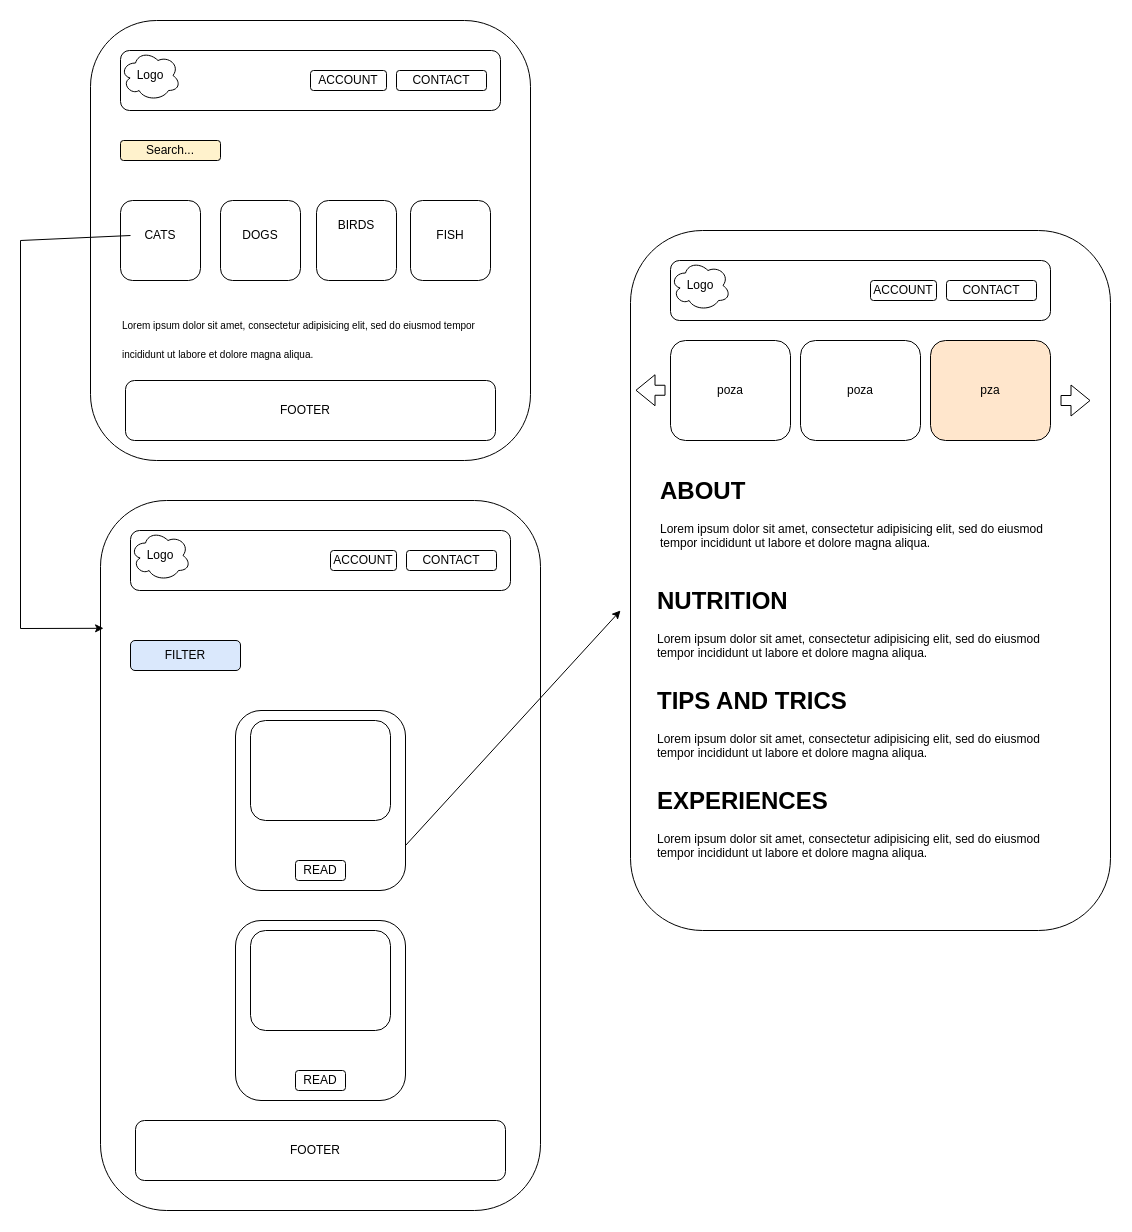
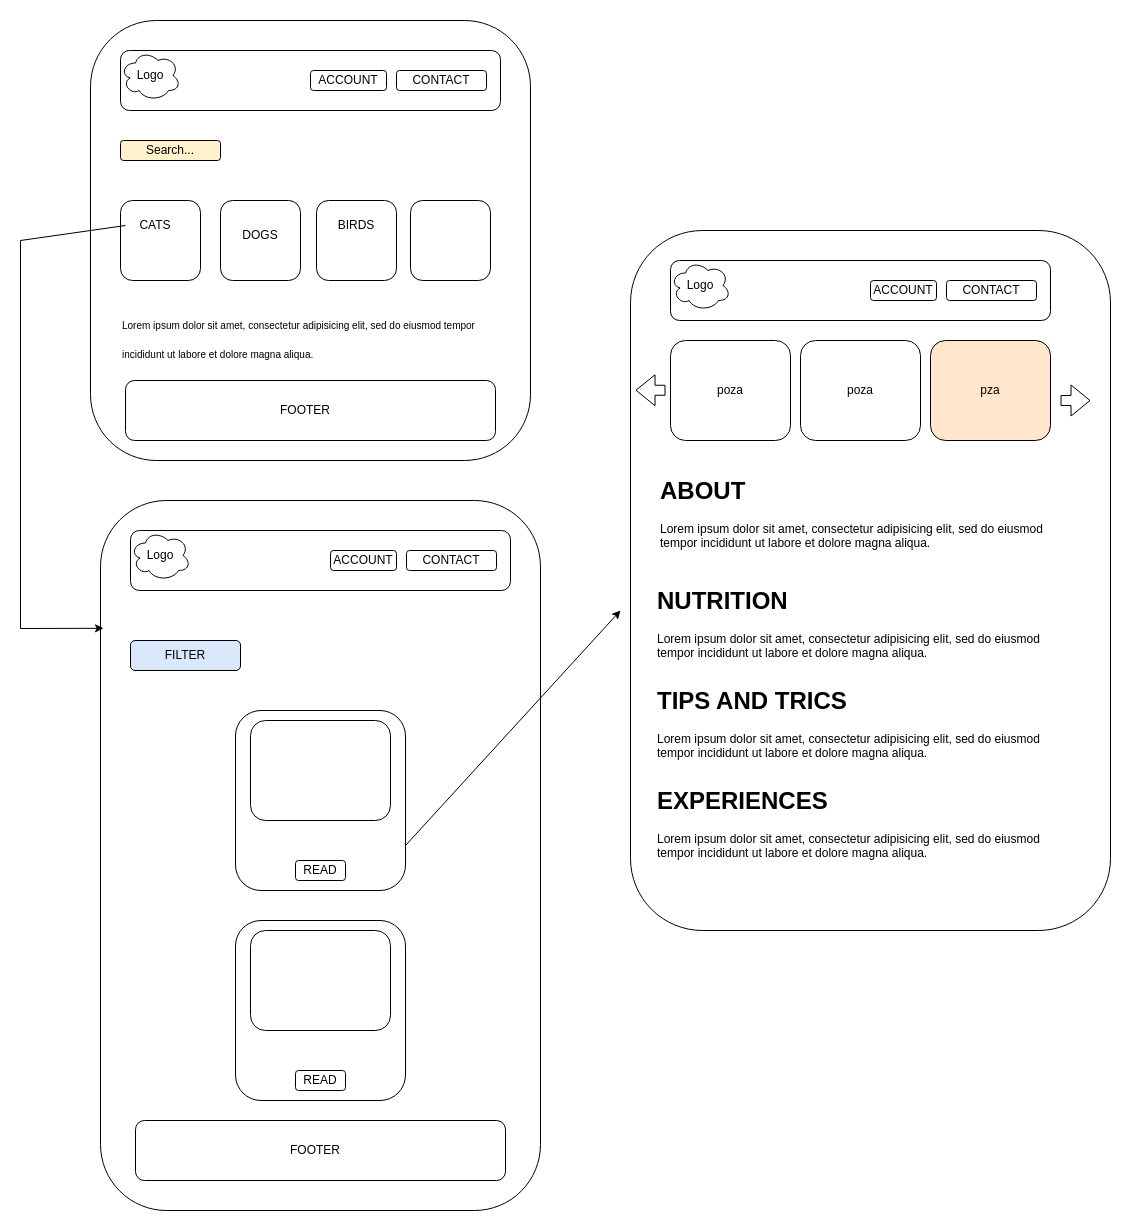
  <mxCell id="0" />
  <mxCell id="1" parent="0" />
  <mxCell id="2" value="" style="rounded=1;whiteSpace=wrap;html=1;" parent="1" vertex="1"><mxGeometry x="90" y="20" width="440" height="440" as="geometry" /></mxCell>
  <mxCell id="3" value="" style="rounded=1;whiteSpace=wrap;html=1;" parent="1" vertex="1"><mxGeometry x="120" y="50" width="380" height="60" as="geometry" /></mxCell>
  <mxCell id="4" value="CONTACT" style="rounded=1;whiteSpace=wrap;html=1;" parent="1" vertex="1"><mxGeometry x="396" y="70" width="90" height="20" as="geometry" /></mxCell>
  <mxCell id="5" value="Logo" style="ellipse;shape=cloud;whiteSpace=wrap;html=1;" parent="1" vertex="1"><mxGeometry x="120" y="50" width="60" height="50" as="geometry" /></mxCell>
  <mxCell id="6" value="ACCOUNT" style="rounded=1;whiteSpace=wrap;html=1;" parent="1" vertex="1"><mxGeometry x="310" y="70" width="76" height="20" as="geometry" /></mxCell>
  <mxCell id="7" value="" style="group" parent="1" vertex="1" connectable="0"><mxGeometry x="120" y="200" width="370" height="80" as="geometry" /></mxCell>
  <mxCell id="8" value="" style="rounded=1;whiteSpace=wrap;html=1;" parent="7" vertex="1"><mxGeometry width="80" height="80" as="geometry" /></mxCell>
  <mxCell id="9" value="" style="rounded=1;whiteSpace=wrap;html=1;" parent="7" vertex="1"><mxGeometry x="100" width="80" height="80" as="geometry" /></mxCell>
  <mxCell id="10" value="" style="rounded=1;whiteSpace=wrap;html=1;" parent="7" vertex="1"><mxGeometry x="196" width="80" height="80" as="geometry" /></mxCell>
  <mxCell id="11" value="" style="rounded=1;whiteSpace=wrap;html=1;" parent="7" vertex="1"><mxGeometry x="290" width="80" height="80" as="geometry" /></mxCell>
- <mxCell id="12" value="CATS" style="text;html=1;align=center;verticalAlign=middle;whiteSpace=wrap;rounded=0;" parent="7" vertex="1"><mxGeometry x="10" y="20" width="60" height="30" as="geometry" /></mxCell>
+ <mxCell id="12" value="CATS" style="text;html=1;align=center;verticalAlign=middle;whiteSpace=wrap;rounded=0;" parent="7" vertex="1"><mxGeometry x="5" y="10" width="60" height="30" as="geometry" /></mxCell>
  <mxCell id="13" value="DOGS&lt;span style=&quot;color: rgba(0, 0, 0, 0); font-family: monospace; font-size: 0px; text-align: start; text-wrap: nowrap;&quot;&gt;%3CmxGraphModel%3E%3Croot%3E%3CmxCell%20id%3D%220%22%2F%3E%3CmxCell%20id%3D%221%22%20parent%3D%220%22%2F%3E%3CmxCell%20id%3D%222%22%20value%3D%22CATS%22%20style%3D%22text%3Bhtml%3D1%3Balign%3Dcenter%3BverticalAlign%3Dmiddle%3BwhiteSpace%3Dwrap%3Brounded%3D0%3B%22%20vertex%3D%221%22%20parent%3D%221%22%3E%3CmxGeometry%20x%3D%22210%22%20y%3D%22180%22%20width%3D%2260%22%20height%3D%2230%22%20as%3D%22geometry%22%2F%3E%3C%2FmxCell%3E%3C%2Froot%3E%3C%2FmxGraphModel%3E&lt;/span&gt;" style="text;html=1;align=center;verticalAlign=middle;whiteSpace=wrap;rounded=0;" parent="7" vertex="1"><mxGeometry x="110" y="20" width="60" height="30" as="geometry" /></mxCell>
  <mxCell id="14" value="BIRDS" style="text;html=1;align=center;verticalAlign=middle;whiteSpace=wrap;rounded=0;" parent="7" vertex="1"><mxGeometry x="206" y="10" width="60" height="30" as="geometry" /></mxCell>
- <mxCell id="15" value="FISH" style="text;html=1;align=center;verticalAlign=middle;whiteSpace=wrap;rounded=0;" parent="7" vertex="1"><mxGeometry x="300" y="20" width="60" height="30" as="geometry" /></mxCell>
  <mxCell id="16" value="Search..." style="rounded=1;whiteSpace=wrap;html=1;fillColor=#fff2cc;" parent="1" vertex="1"><mxGeometry x="120" y="140" width="100" height="20" as="geometry" /></mxCell>
  <mxCell id="17" value="" style="rounded=1;whiteSpace=wrap;html=1;" parent="1" vertex="1"><mxGeometry x="100" y="500" width="440" height="710" as="geometry" /></mxCell>
  <mxCell id="18" value="" style="rounded=1;whiteSpace=wrap;html=1;" parent="1" vertex="1"><mxGeometry x="235" y="710" width="170" height="180" as="geometry" /></mxCell>
  <mxCell id="19" value="" style="rounded=1;whiteSpace=wrap;html=1;" parent="1" vertex="1"><mxGeometry x="235" y="920" width="170" height="180" as="geometry" /></mxCell>
  <mxCell id="20" value="FILTER" style="rounded=1;whiteSpace=wrap;html=1;fillColor=#dae8fc;" parent="1" vertex="1"><mxGeometry x="130" y="640" width="110" height="30" as="geometry" /></mxCell>
  <mxCell id="21" value="" style="rounded=1;whiteSpace=wrap;html=1;" parent="1" vertex="1"><mxGeometry x="250" y="720" width="140" height="100" as="geometry" /></mxCell>
  <mxCell id="22" value="" style="rounded=1;whiteSpace=wrap;html=1;" parent="1" vertex="1"><mxGeometry x="250" y="930" width="140" height="100" as="geometry" /></mxCell>
  <mxCell id="23" value="READ&lt;span style=&quot;color: rgba(0, 0, 0, 0); font-family: monospace; font-size: 0px; text-align: start; text-wrap: nowrap;&quot;&gt;%3CmxGraphModel%3E%3Croot%3E%3CmxCell%20id%3D%220%22%2F%3E%3CmxCell%20id%3D%221%22%20parent%3D%220%22%2F%3E%3CmxCell%20id%3D%222%22%20value%3D%22%22%20style%3D%22rounded%3D1%3BwhiteSpace%3Dwrap%3Bhtml%3D1%3B%22%20vertex%3D%221%22%20parent%3D%221%22%3E%3CmxGeometry%20x%3D%22330%22%20y%3D%22730%22%20width%3D%22140%22%20height%3D%22100%22%20as%3D%22geometry%22%2F%3E%3C%2FmxCell%3E%3C%2Froot%3E%3C%2FmxGraphModel%3E&lt;/span&gt;" style="rounded=1;whiteSpace=wrap;html=1;" parent="1" vertex="1"><mxGeometry x="295" y="860" width="50" height="20" as="geometry" /></mxCell>
  <mxCell id="24" value="READ&lt;span style=&quot;color: rgba(0, 0, 0, 0); font-family: monospace; font-size: 0px; text-align: start; text-wrap: nowrap;&quot;&gt;%3CmxGraphModel%3E%3Croot%3E%3CmxCell%20id%3D%220%22%2F%3E%3CmxCell%20id%3D%221%22%20parent%3D%220%22%2F%3E%3CmxCell%20id%3D%222%22%20value%3D%22%22%20style%3D%22rounded%3D1%3BwhiteSpace%3Dwrap%3Bhtml%3D1%3B%22%20vertex%3D%221%22%20parent%3D%221%22%3E%3CmxGeometry%20x%3D%22330%22%20y%3D%22730%22%20width%3D%22140%22%20height%3D%22100%22%20as%3D%22geometry%22%2F%3E%3C%2FmxCell%3E%3C%2Froot%3E%3C%2FmxGraphModel%3E&lt;/span&gt;" style="rounded=1;whiteSpace=wrap;html=1;" parent="1" vertex="1"><mxGeometry x="295" y="1070" width="50" height="20" as="geometry" /></mxCell>
  <mxCell id="25" value="" style="rounded=1;whiteSpace=wrap;html=1;" parent="1" vertex="1"><mxGeometry x="630" y="230" width="480" height="700" as="geometry" /></mxCell>
  <mxCell id="26" value="" style="group" parent="1" vertex="1" connectable="0"><mxGeometry x="670" y="340" width="380" height="100" as="geometry" /></mxCell>
  <mxCell id="27" value="poza" style="rounded=1;whiteSpace=wrap;html=1;" parent="26" vertex="1"><mxGeometry width="120" height="100" as="geometry" /></mxCell>
  <mxCell id="28" value="poza" style="rounded=1;whiteSpace=wrap;html=1;" parent="26" vertex="1"><mxGeometry x="130" width="120" height="100" as="geometry" /></mxCell>
  <mxCell id="29" value="pza" style="rounded=1;whiteSpace=wrap;html=1;fillColor=#ffe6cc;" parent="26" vertex="1"><mxGeometry x="260" width="120" height="100" as="geometry" /></mxCell>
  <mxCell id="30" value="" style="group" parent="1" vertex="1" connectable="0"><mxGeometry x="130" y="530" width="380" height="60" as="geometry" /></mxCell>
  <mxCell id="31" value="" style="rounded=1;whiteSpace=wrap;html=1;" parent="30" vertex="1"><mxGeometry width="380" height="60" as="geometry" /></mxCell>
  <mxCell id="32" value="CONTACT" style="rounded=1;whiteSpace=wrap;html=1;" parent="30" vertex="1"><mxGeometry x="276" y="20" width="90" height="20" as="geometry" /></mxCell>
  <mxCell id="33" value="Logo" style="ellipse;shape=cloud;whiteSpace=wrap;html=1;" parent="30" vertex="1"><mxGeometry width="60" height="50" as="geometry" /></mxCell>
  <mxCell id="34" value="ACCOUNT" style="rounded=1;whiteSpace=wrap;html=1;" parent="30" vertex="1"><mxGeometry x="200" y="20" width="66" height="20" as="geometry" /></mxCell>
  <mxCell id="35" value="" style="group" parent="1" vertex="1" connectable="0"><mxGeometry x="670" y="260" width="380" height="60" as="geometry" /></mxCell>
  <mxCell id="36" value="" style="rounded=1;whiteSpace=wrap;html=1;" parent="35" vertex="1"><mxGeometry width="380" height="60" as="geometry" /></mxCell>
  <mxCell id="37" value="CONTACT" style="rounded=1;whiteSpace=wrap;html=1;" parent="35" vertex="1"><mxGeometry x="276" y="20" width="90" height="20" as="geometry" /></mxCell>
  <mxCell id="38" value="Logo" style="ellipse;shape=cloud;whiteSpace=wrap;html=1;" parent="35" vertex="1"><mxGeometry width="60" height="50" as="geometry" /></mxCell>
  <mxCell id="39" value="ACCOUNT" style="rounded=1;whiteSpace=wrap;html=1;" parent="35" vertex="1"><mxGeometry x="200" y="20" width="66" height="20" as="geometry" /></mxCell>
  <mxCell id="40" value="&lt;h1 style=&quot;margin-top: 0px;&quot;&gt;ABOUT&lt;/h1&gt;&lt;p&gt;Lorem ipsum dolor sit amet, consectetur adipisicing elit, sed do eiusmod tempor incididunt ut labore et dolore magna aliqua.&lt;/p&gt;" style="text;html=1;whiteSpace=wrap;overflow=hidden;rounded=0;" parent="1" vertex="1"><mxGeometry x="657.5" y="470" width="410" height="120" as="geometry" /></mxCell>
  <mxCell id="41" value="&lt;h1 style=&quot;margin-top: 0px;&quot;&gt;NUTRITION&lt;/h1&gt;&lt;p&gt;Lorem ipsum dolor sit amet, consectetur adipisicing elit, sed do eiusmod tempor incididunt ut labore et dolore magna aliqua.&lt;/p&gt;" style="text;html=1;whiteSpace=wrap;overflow=hidden;rounded=0;" parent="1" vertex="1"><mxGeometry x="655" y="580" width="410" height="120" as="geometry" /></mxCell>
  <mxCell id="42" value="&lt;h1 style=&quot;margin-top: 0px;&quot;&gt;TIPS AND TRICS&lt;/h1&gt;&lt;p&gt;Lorem ipsum dolor sit amet, consectetur adipisicing elit, sed do eiusmod tempor incididunt ut labore et dolore magna aliqua.&lt;/p&gt;" style="text;html=1;whiteSpace=wrap;overflow=hidden;rounded=0;" parent="1" vertex="1"><mxGeometry x="655" y="680" width="410" height="120" as="geometry" /></mxCell>
  <mxCell id="43" value="&lt;h1 style=&quot;margin-top: 0px;&quot;&gt;EXPERIENCES&lt;/h1&gt;&lt;p&gt;Lorem ipsum dolor sit amet, consectetur adipisicing elit, sed do eiusmod tempor incididunt ut labore et dolore magna aliqua.&lt;/p&gt;" style="text;html=1;whiteSpace=wrap;overflow=hidden;rounded=0;" parent="1" vertex="1"><mxGeometry x="655" y="780" width="410" height="120" as="geometry" /></mxCell>
  <mxCell id="44" value="" style="shape=flexArrow;endArrow=classic;html=1;rounded=0;" parent="1" edge="1"><mxGeometry width="50" height="50" relative="1" as="geometry"><mxPoint x="1060" y="400" as="sourcePoint" /><mxPoint x="1090" y="400" as="targetPoint" /><Array as="points"><mxPoint x="1090" y="400" /></Array></mxGeometry></mxCell>
  <mxCell id="45" value="" style="shape=flexArrow;endArrow=classic;html=1;rounded=0;" parent="1" edge="1"><mxGeometry width="50" height="50" relative="1" as="geometry"><mxPoint x="665" y="389.76" as="sourcePoint" /><mxPoint x="635" y="389.76" as="targetPoint" /></mxGeometry></mxCell>
  <mxCell id="46" value="" style="rounded=1;whiteSpace=wrap;html=1;" parent="1" vertex="1"><mxGeometry x="125" y="380" width="370" height="60" as="geometry" /></mxCell>
  <mxCell id="47" value="FOOTER" style="text;html=1;align=center;verticalAlign=middle;whiteSpace=wrap;rounded=0;" parent="1" vertex="1"><mxGeometry x="275" y="395" width="60" height="30" as="geometry" /></mxCell>
  <mxCell id="48" value="" style="rounded=1;whiteSpace=wrap;html=1;" parent="1" vertex="1"><mxGeometry x="135" y="1120" width="370" height="60" as="geometry" /></mxCell>
  <mxCell id="49" value="FOOTER" style="text;html=1;align=center;verticalAlign=middle;whiteSpace=wrap;rounded=0;" parent="1" vertex="1"><mxGeometry x="285" y="1135" width="60" height="30" as="geometry" /></mxCell>
  <mxCell id="50" value="" style="endArrow=classic;html=1;rounded=0;exitX=1;exitY=0.75;exitDx=0;exitDy=0;" parent="1" source="18" edge="1"><mxGeometry width="50" height="50" relative="1" as="geometry"><mxPoint x="580" y="680" as="sourcePoint" /><mxPoint x="620" y="610" as="targetPoint" /></mxGeometry></mxCell>
  <mxCell id="51" value="" style="endArrow=classic;html=1;rounded=0;entryX=0.007;entryY=0.18;entryDx=0;entryDy=0;entryPerimeter=0;exitX=0;exitY=0.5;exitDx=0;exitDy=0;" parent="1" source="12" target="17" edge="1"><mxGeometry width="50" height="50" relative="1" as="geometry"><mxPoint x="580" y="680" as="sourcePoint" /><mxPoint x="630" y="630" as="targetPoint" /><Array as="points"><mxPoint x="20" y="240" /><mxPoint x="20" y="628" /></Array></mxGeometry></mxCell>
  <mxCell id="52" value="&lt;h1 style=&quot;margin-top: 0px;&quot;&gt;&lt;span style=&quot;background-color: initial; font-weight: normal;&quot;&gt;&lt;font style=&quot;font-size: 10px;&quot;&gt;Lorem ipsum dolor sit amet, consectetur adipisicing elit, sed do eiusmod tempor incididunt ut labore et dolore magna aliqua.&lt;/font&gt;&lt;/span&gt;&lt;br&gt;&lt;/h1&gt;" style="text;html=1;whiteSpace=wrap;overflow=hidden;rounded=0;" vertex="1" parent="1"><mxGeometry x="120" y="300" width="390" height="60" as="geometry" /></mxCell>
